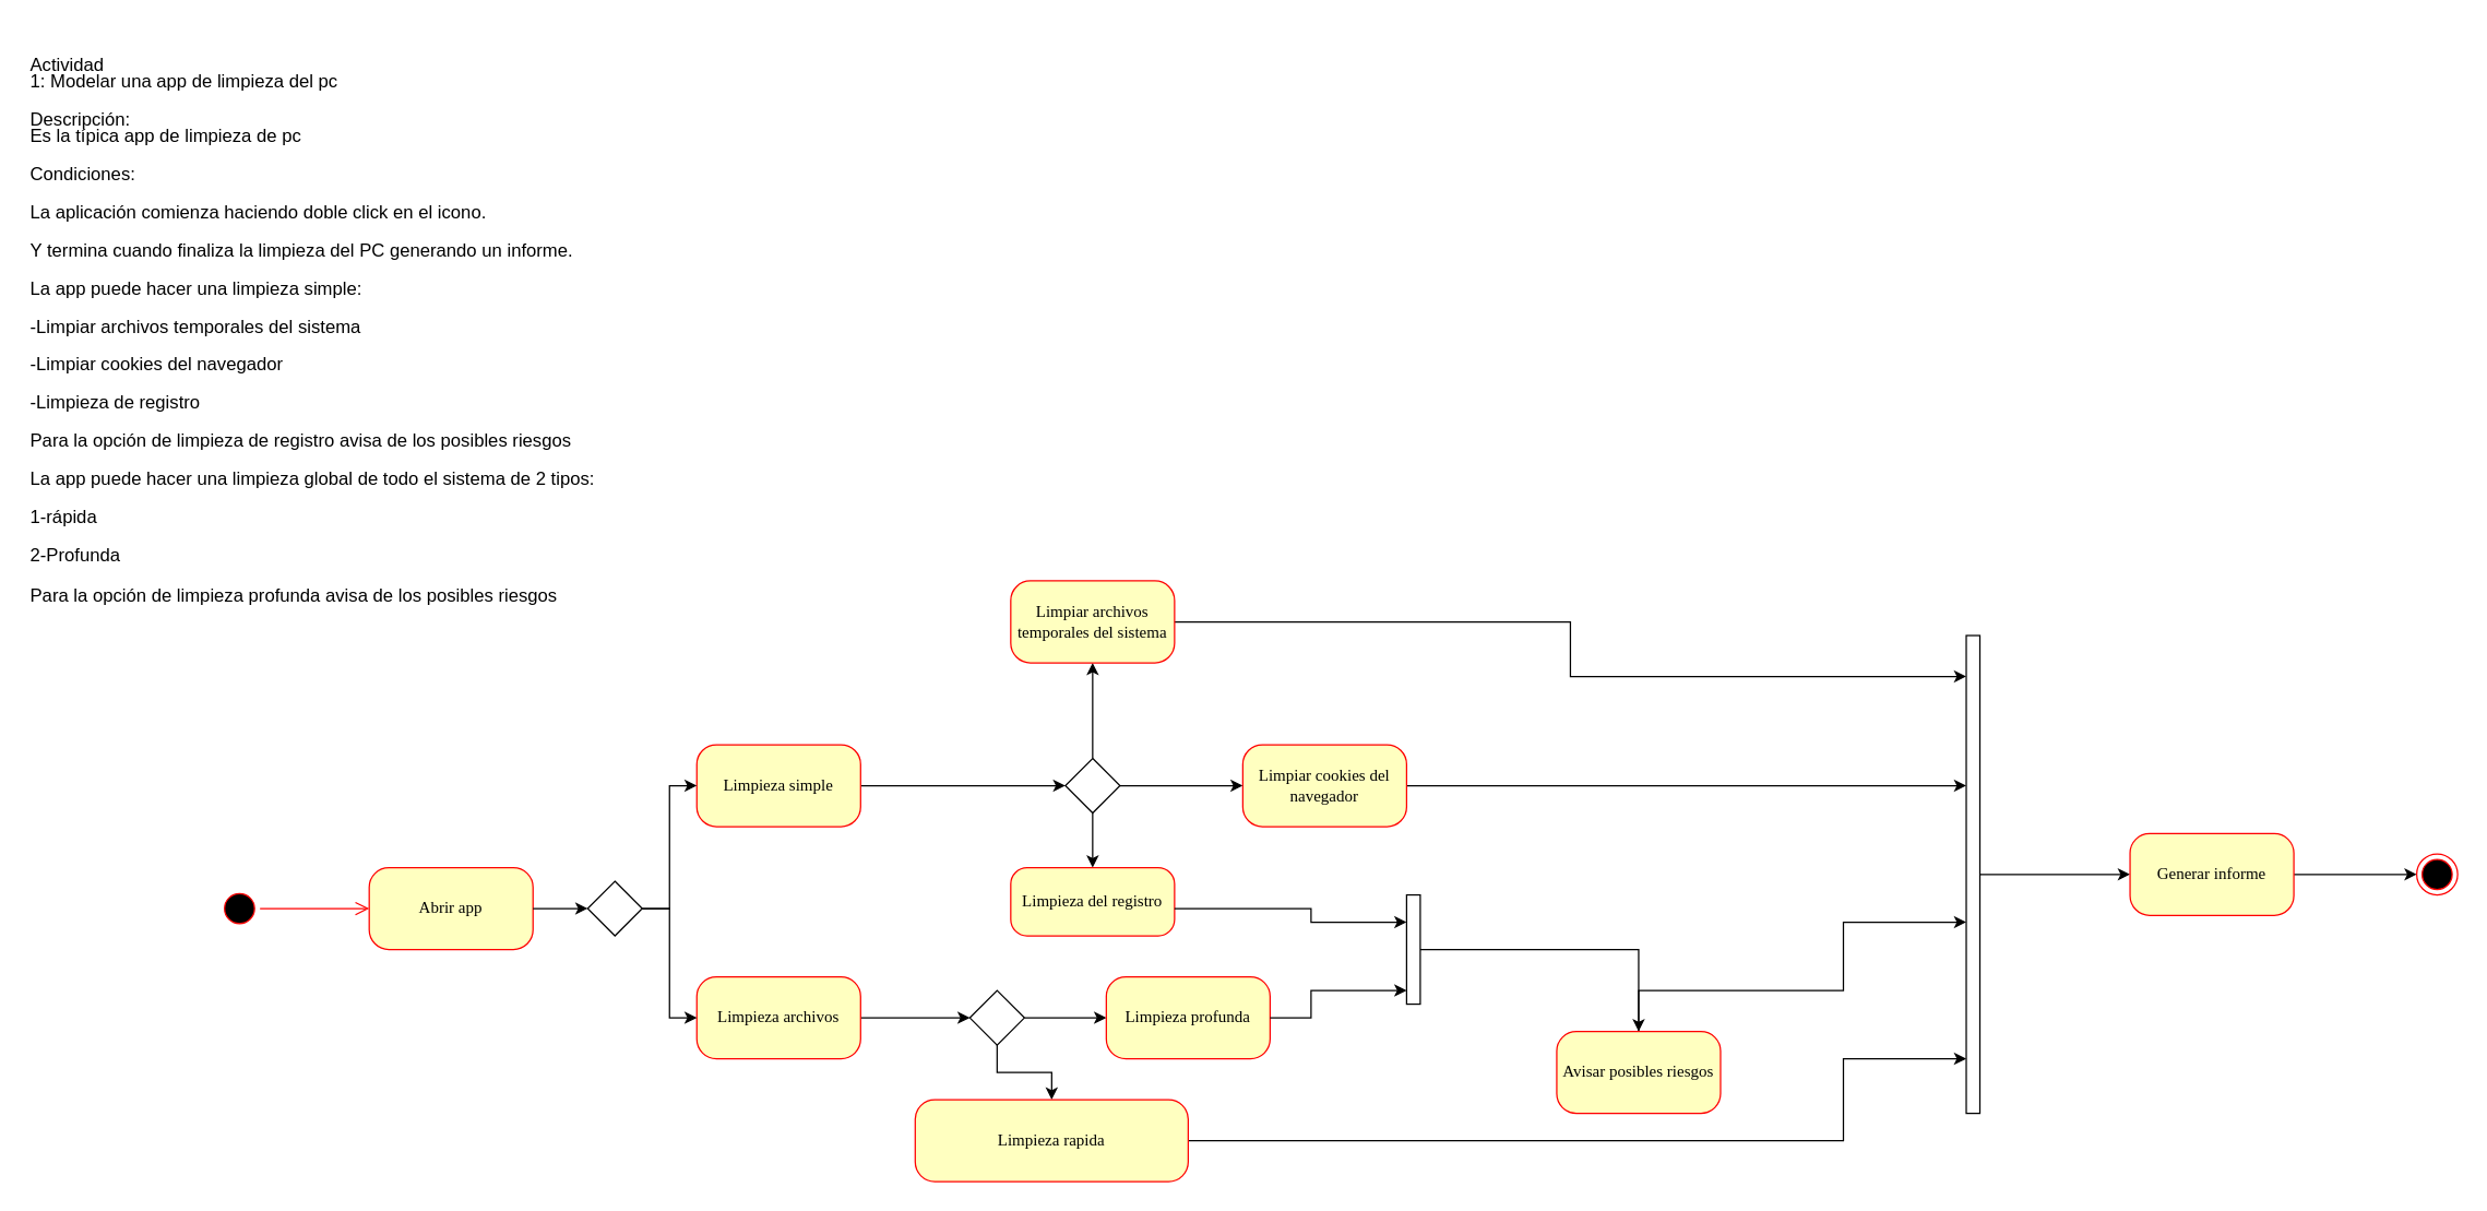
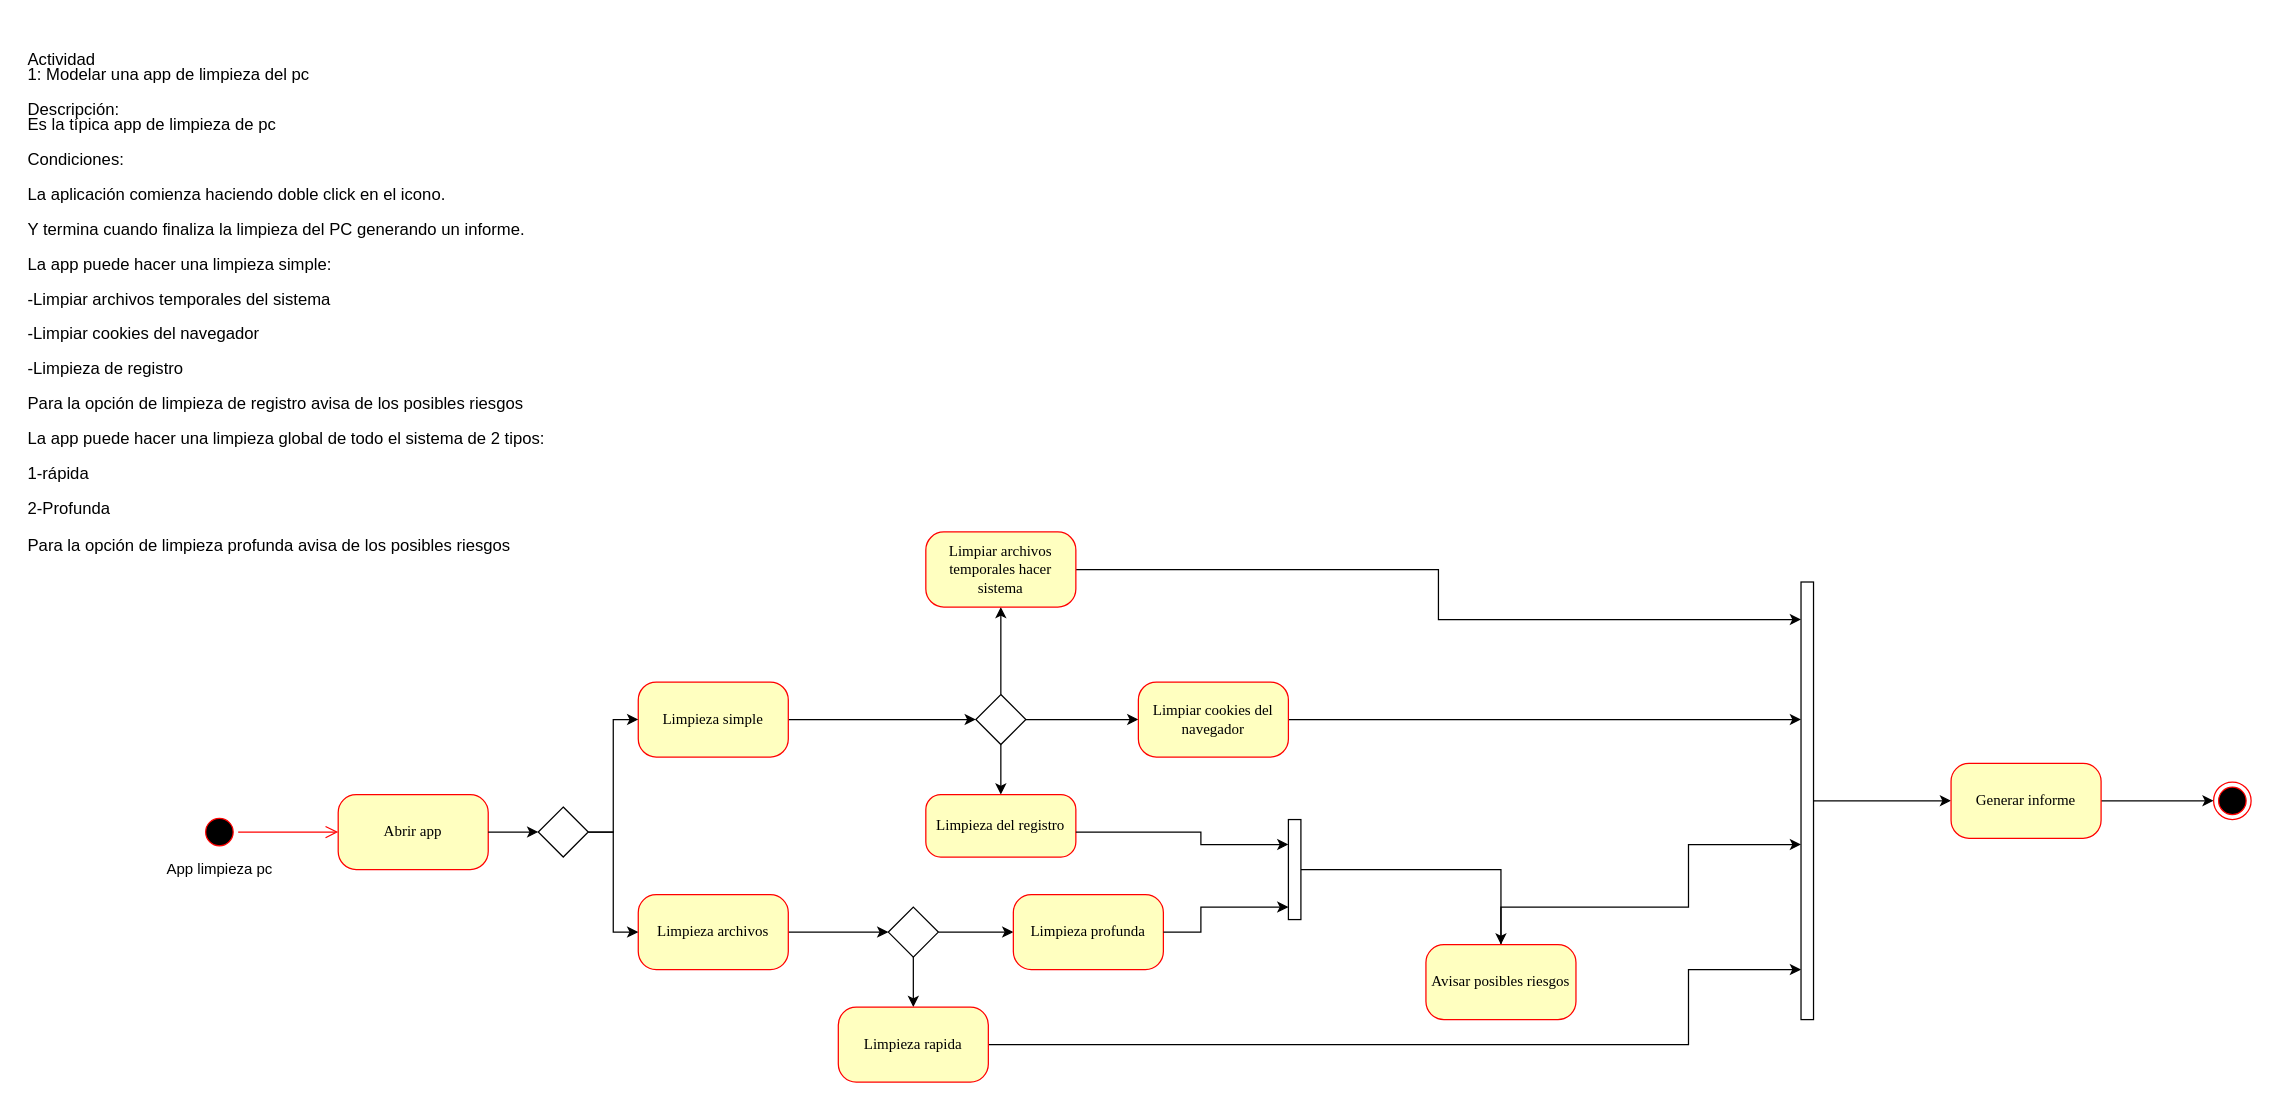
  <mxCell id="0" />
  <mxCell id="1" parent="0" />
  <mxCell id="2" value="" style="ellipse;html=1;shape=startState;fillColor=#000000;strokeColor=#ff0000;rounded=1;shadow=0;comic=0;labelBackgroundColor=none;fontFamily=Verdana;fontSize=12;fontColor=#000000;align=center;direction=south;" parent="1" vertex="1"><mxGeometry x="160" y="650" width="30" height="30" as="geometry" /></mxCell>
  <mxCell id="3" value="Abrir app" style="rounded=1;whiteSpace=wrap;html=1;arcSize=24;fillColor=#ffffc0;strokeColor=#ff0000;shadow=0;comic=0;labelBackgroundColor=none;fontFamily=Verdana;fontSize=12;fontColor=#000000;align=center;" parent="1" vertex="1"><mxGeometry x="270" y="635" width="120" height="60" as="geometry" /></mxCell>
  <mxCell id="4" style="edgeStyle=orthogonalEdgeStyle;html=1;labelBackgroundColor=none;endArrow=open;endSize=8;strokeColor=#ff0000;fontFamily=Verdana;fontSize=12;align=left;" parent="1" source="2" target="3" edge="1"><mxGeometry relative="1" as="geometry" /></mxCell>
  <mxCell id="5" value="&lt;p style=&quot;margin-top: 0.42cm; margin-bottom: 0.42cm; background: #ffffff; line-height: 100%&quot;&gt;&lt;font style=&quot;font-size: 10pt&quot;&gt;Actividad&lt;br&gt;1: Modelar una app de limpieza del pc&lt;/font&gt;&lt;/p&gt;&lt;p style=&quot;margin-top: 0.42cm; margin-bottom: 0.42cm; background: #ffffff; line-height: 100%&quot;&gt;&lt;font style=&quot;font-size: 10pt&quot;&gt;Descripción:&lt;br&gt;Es la típica app de limpieza de pc&lt;/font&gt;&lt;/p&gt;&lt;p style=&quot;margin-top: 0.42cm; margin-bottom: 0.42cm; background: #ffffff; line-height: 100%&quot;&gt;&lt;font style=&quot;font-size: 10pt&quot;&gt;Condiciones:&lt;/font&gt;&lt;/p&gt;&lt;p style=&quot;margin-top: 0.42cm; margin-bottom: 0.42cm; background: #ffffff; line-height: 100%&quot;&gt;&lt;font style=&quot;font-size: 10pt&quot;&gt;La aplicación comienza haciendo doble click en el icono.&lt;/font&gt;&lt;/p&gt;&lt;p style=&quot;margin-top: 0.42cm; margin-bottom: 0.42cm; background: #ffffff; line-height: 100%&quot;&gt;&lt;font style=&quot;font-size: 10pt&quot;&gt;Y termina cuando finaliza la limpieza del PC generando un informe.&lt;/font&gt;&lt;/p&gt;&lt;p style=&quot;margin-top: 0.42cm; margin-bottom: 0.42cm; background: #ffffff; line-height: 100%&quot;&gt;&lt;font style=&quot;font-size: 10pt&quot;&gt;La app puede hacer una limpieza simple:&lt;/font&gt;&lt;/p&gt;&lt;p style=&quot;margin-top: 0.42cm; margin-bottom: 0.42cm; background: #ffffff; line-height: 100%&quot;&gt;&lt;font style=&quot;font-size: 10pt&quot;&gt;-Limpiar archivos temporales del sistema&lt;/font&gt;&lt;/p&gt;&lt;p style=&quot;margin-top: 0.42cm; margin-bottom: 0.42cm; background: #ffffff; line-height: 100%&quot;&gt;&lt;font style=&quot;font-size: 10pt&quot;&gt;-Limpiar cookies del navegador&lt;/font&gt;&lt;/p&gt;&lt;p style=&quot;margin-top: 0.42cm; margin-bottom: 0.42cm; background: #ffffff; line-height: 100%&quot;&gt;&lt;font style=&quot;font-size: 10pt&quot;&gt;-Limpieza de registro&lt;/font&gt;&lt;/p&gt;&lt;p style=&quot;margin-top: 0.42cm; margin-bottom: 0.42cm; background: #ffffff; line-height: 100%&quot;&gt;&lt;font style=&quot;font-size: 10pt&quot;&gt;Para la opción de limpieza de registro avisa de los posibles riesgos&lt;/font&gt;&lt;/p&gt;&lt;p style=&quot;margin-top: 0.42cm; margin-bottom: 0.42cm; background: #ffffff; line-height: 100%&quot;&gt;&lt;font style=&quot;font-size: 10pt&quot;&gt;La app puede hacer una limpieza global de todo el sistema de 2 tipos:&lt;/font&gt;&lt;/p&gt;&lt;p style=&quot;margin-top: 0.42cm; margin-bottom: 0.42cm; background: #ffffff; line-height: 100%&quot;&gt;&lt;font style=&quot;font-size: 10pt&quot;&gt;1-rápida&lt;/font&gt;&lt;/p&gt;&lt;p style=&quot;margin-top: 0.42cm; margin-bottom: 0.42cm; background: #ffffff; line-height: 100%&quot;&gt;&lt;font style=&quot;font-size: 10pt&quot;&gt;2-Profunda&lt;/font&gt;&lt;/p&gt;&lt;p style=&quot;margin-bottom: 0cm; background: #ffffff&quot;&gt;&lt;font style=&quot;font-size: 10pt&quot;&gt;Para la opción de limpieza profunda avisa de los posibles riesgos&lt;/font&gt;&lt;/p&gt;" style="text;html=1;align=left;verticalAlign=middle;resizable=0;points=[];autosize=1;strokeColor=none;fillColor=none;" vertex="1" parent="1"><mxGeometry y="20" width="440" height="430" as="geometry" x="20" /></mxCell>
+ <mxCell id="6" value="App limpieza pc" style="text;html=1;align=center;verticalAlign=middle;resizable=0;points=[];autosize=1;strokeColor=none;fillColor=none;" vertex="1" parent="1"><mxGeometry x="120" y="680" width="110" height="30" as="geometry" /></mxCell>
  <mxCell id="7" value="" style="edgeStyle=orthogonalEdgeStyle;rounded=0;orthogonalLoop=1;jettySize=auto;html=1;" edge="1" parent="1" source="8" target="18"><mxGeometry relative="1" as="geometry" /></mxCell>
  <mxCell id="8" value="Limpieza simple" style="rounded=1;whiteSpace=wrap;html=1;arcSize=24;fillColor=#ffffc0;strokeColor=#ff0000;shadow=0;comic=0;labelBackgroundColor=none;fontFamily=Verdana;fontSize=12;fontColor=#000000;align=center;" vertex="1" parent="1"><mxGeometry x="510" y="545" width="120" height="60" as="geometry" /></mxCell>
  <mxCell id="9" value="" style="edgeStyle=orthogonalEdgeStyle;rounded=0;orthogonalLoop=1;jettySize=auto;html=1;" edge="1" parent="1" source="10" target="29"><mxGeometry relative="1" as="geometry" /></mxCell>
  <mxCell id="10" value="Limpieza archivos" style="rounded=1;whiteSpace=wrap;html=1;arcSize=24;fillColor=#ffffc0;strokeColor=#ff0000;shadow=0;comic=0;labelBackgroundColor=none;fontFamily=Verdana;fontSize=12;fontColor=#000000;align=center;" vertex="1" parent="1"><mxGeometry x="510" y="715" width="120" height="60" as="geometry" /></mxCell>
  <mxCell id="11" style="edgeStyle=orthogonalEdgeStyle;rounded=0;orthogonalLoop=1;jettySize=auto;html=1;curved=0;entryX=0;entryY=0.5;entryDx=0;entryDy=0;exitX=1;exitY=0.5;exitDx=0;exitDy=0;" edge="1" parent="1" source="14" target="8"><mxGeometry relative="1" as="geometry"><mxPoint x="460" y="665" as="sourcePoint" /></mxGeometry></mxCell>
  <mxCell id="12" style="edgeStyle=orthogonalEdgeStyle;rounded=0;orthogonalLoop=1;jettySize=auto;html=1;curved=0;entryX=0;entryY=0.5;entryDx=0;entryDy=0;exitX=1;exitY=0.5;exitDx=0;exitDy=0;" edge="1" parent="1" source="14" target="10"><mxGeometry relative="1" as="geometry"><mxPoint x="460" y="665" as="sourcePoint" /></mxGeometry></mxCell>
  <mxCell id="13" value="" style="edgeStyle=orthogonalEdgeStyle;rounded=0;orthogonalLoop=1;jettySize=auto;html=1;" edge="1" parent="1" source="3" target="14"><mxGeometry relative="1" as="geometry"><mxPoint x="390" y="665" as="sourcePoint" /><mxPoint x="450" y="665" as="targetPoint" /></mxGeometry></mxCell>
  <mxCell id="14" value="" style="rhombus;whiteSpace=wrap;html=1;" vertex="1" parent="1"><mxGeometry x="430" y="645" width="40" height="40" as="geometry" /></mxCell>
  <mxCell id="15" value="" style="edgeStyle=orthogonalEdgeStyle;rounded=0;orthogonalLoop=1;jettySize=auto;html=1;" edge="1" parent="1" source="18" target="20"><mxGeometry relative="1" as="geometry" /></mxCell>
  <mxCell id="16" value="" style="edgeStyle=orthogonalEdgeStyle;rounded=0;orthogonalLoop=1;jettySize=auto;html=1;" edge="1" parent="1" source="18" target="22"><mxGeometry relative="1" as="geometry" /></mxCell>
  <mxCell id="17" value="" style="edgeStyle=orthogonalEdgeStyle;rounded=0;orthogonalLoop=1;jettySize=auto;html=1;" edge="1" parent="1" source="18" target="24"><mxGeometry relative="1" as="geometry" /></mxCell>
  <mxCell id="18" value="" style="rhombus;whiteSpace=wrap;html=1;" vertex="1" parent="1"><mxGeometry x="780" y="555" width="40" height="40" as="geometry" /></mxCell>
  <mxCell id="19" style="edgeStyle=orthogonalEdgeStyle;rounded=0;orthogonalLoop=1;jettySize=auto;html=1;" edge="1" parent="1" source="20" target="37"><mxGeometry relative="1" as="geometry"><mxPoint x="1340" y="455" as="targetPoint" /><Array as="points"><mxPoint x="1150" y="455" /><mxPoint x="1150" y="495" /></Array></mxGeometry></mxCell>
- <mxCell id="20" value="Limpiar archivos temporales del sistema" style="rounded=1;whiteSpace=wrap;html=1;arcSize=24;fillColor=#ffffc0;strokeColor=#ff0000;shadow=0;comic=0;labelBackgroundColor=none;fontFamily=Verdana;fontSize=12;fontColor=#000000;align=center;" vertex="1" parent="1"><mxGeometry x="740" y="425" width="120" height="60" as="geometry" /></mxCell>
+ <mxCell id="20" value="Limpiar archivos temporales hacer sistema" style="rounded=1;whiteSpace=wrap;html=1;arcSize=24;fillColor=#ffffc0;strokeColor=#ff0000;shadow=0;comic=0;labelBackgroundColor=none;fontFamily=Verdana;fontSize=12;fontColor=#000000;align=center;" vertex="1" parent="1"><mxGeometry x="740" y="425" width="120" height="60" as="geometry" /></mxCell>
  <mxCell id="21" style="edgeStyle=orthogonalEdgeStyle;rounded=0;orthogonalLoop=1;jettySize=auto;html=1;" edge="1" parent="1" source="22" target="37"><mxGeometry relative="1" as="geometry"><mxPoint x="1350" y="575" as="targetPoint" /><Array as="points"><mxPoint x="1330" y="575" /><mxPoint x="1330" y="575" /></Array></mxGeometry></mxCell>
  <mxCell id="22" value="Limpiar cookies del navegador" style="rounded=1;whiteSpace=wrap;html=1;arcSize=24;fillColor=#ffffc0;strokeColor=#ff0000;shadow=0;comic=0;labelBackgroundColor=none;fontFamily=Verdana;fontSize=12;fontColor=#000000;align=center;" vertex="1" parent="1"><mxGeometry x="910" y="545" width="120" height="60" as="geometry" /></mxCell>
  <mxCell id="23" value="" style="edgeStyle=orthogonalEdgeStyle;rounded=0;orthogonalLoop=1;jettySize=auto;html=1;" edge="1" parent="1" source="35" target="26"><mxGeometry relative="1" as="geometry" /></mxCell>
  <mxCell id="24" value="Limpieza del registro" style="rounded=1;whiteSpace=wrap;html=1;arcSize=24;fillColor=#ffffc0;strokeColor=#ff0000;shadow=0;comic=0;labelBackgroundColor=none;fontFamily=Verdana;fontSize=12;fontColor=#000000;align=center;" vertex="1" parent="1"><mxGeometry x="740" y="635" width="120" height="50" as="geometry" /></mxCell>
  <mxCell id="25" style="edgeStyle=orthogonalEdgeStyle;rounded=0;orthogonalLoop=1;jettySize=auto;html=1;" edge="1" parent="1" source="26" target="37"><mxGeometry relative="1" as="geometry"><mxPoint x="1360" y="725" as="targetPoint" /><Array as="points"><mxPoint x="1350" y="725" /><mxPoint x="1350" y="675" /></Array></mxGeometry></mxCell>
  <mxCell id="26" value="Avisar posibles riesgos" style="rounded=1;whiteSpace=wrap;html=1;arcSize=24;fillColor=#ffffc0;strokeColor=#ff0000;shadow=0;comic=0;labelBackgroundColor=none;fontFamily=Verdana;fontSize=12;fontColor=#000000;align=center;" vertex="1" parent="1"><mxGeometry x="1140" y="755" width="120" height="60" as="geometry" /></mxCell>
  <mxCell id="27" value="" style="edgeStyle=orthogonalEdgeStyle;rounded=0;orthogonalLoop=1;jettySize=auto;html=1;" edge="1" parent="1" source="29" target="30"><mxGeometry relative="1" as="geometry" /></mxCell>
  <mxCell id="28" value="" style="edgeStyle=orthogonalEdgeStyle;rounded=0;orthogonalLoop=1;jettySize=auto;html=1;" edge="1" parent="1" source="29" target="33"><mxGeometry relative="1" as="geometry" /></mxCell>
  <mxCell id="29" value="" style="rhombus;whiteSpace=wrap;html=1;" vertex="1" parent="1"><mxGeometry x="710" y="725" width="40" height="40" as="geometry" /></mxCell>
  <mxCell id="30" value="Limpieza profunda" style="rounded=1;whiteSpace=wrap;html=1;arcSize=24;fillColor=#ffffc0;strokeColor=#ff0000;shadow=0;comic=0;labelBackgroundColor=none;fontFamily=Verdana;fontSize=12;fontColor=#000000;align=center;" vertex="1" parent="1"><mxGeometry x="810" y="715" width="120" height="60" as="geometry" /></mxCell>
  <mxCell id="31" style="edgeStyle=orthogonalEdgeStyle;rounded=0;orthogonalLoop=1;jettySize=auto;html=1;exitX=1;exitY=0.5;exitDx=0;exitDy=0;" edge="1" parent="1" source="30" target="35"><mxGeometry relative="1" as="geometry"><Array as="points"><mxPoint x="960" y="745" /><mxPoint x="960" y="725" /></Array></mxGeometry></mxCell>
  <mxCell id="32" style="edgeStyle=orthogonalEdgeStyle;rounded=0;orthogonalLoop=1;jettySize=auto;html=1;" edge="1" parent="1" source="33" target="37"><mxGeometry relative="1" as="geometry"><mxPoint x="1360" y="835" as="targetPoint" /><Array as="points"><mxPoint x="1350" y="835" /><mxPoint x="1350" y="775" /></Array></mxGeometry></mxCell>
- <mxCell id="33" value="Limpieza rapida" style="rounded=1;whiteSpace=wrap;html=1;arcSize=24;fillColor=#ffffc0;strokeColor=#ff0000;shadow=0;comic=0;labelBackgroundColor=none;fontFamily=Verdana;fontSize=12;fontColor=#000000;align=center;" vertex="1" parent="1"><mxGeometry x="670" y="805" width="200" height="60" as="geometry" /></mxCell>
+ <mxCell id="33" value="Limpieza rapida" style="rounded=1;whiteSpace=wrap;html=1;arcSize=24;fillColor=#ffffc0;strokeColor=#ff0000;shadow=0;comic=0;labelBackgroundColor=none;fontFamily=Verdana;fontSize=12;fontColor=#000000;align=center;" vertex="1" parent="1"><mxGeometry x="670" y="805" width="120" height="60" as="geometry" /></mxCell>
  <mxCell id="34" value="" style="edgeStyle=orthogonalEdgeStyle;rounded=0;orthogonalLoop=1;jettySize=auto;html=1;" edge="1" parent="1" source="24" target="35"><mxGeometry relative="1" as="geometry"><mxPoint x="860" y="665" as="sourcePoint" /><mxPoint x="1100" y="665" as="targetPoint" /><Array as="points"><mxPoint x="960" y="665" /><mxPoint x="960" y="675" /></Array></mxGeometry></mxCell>
  <mxCell id="35" value="" style="html=1;points=[[0,0,0,0,5],[0,1,0,0,-5],[1,0,0,0,5],[1,1,0,0,-5]];perimeter=orthogonalPerimeter;outlineConnect=0;targetShapes=umlLifeline;portConstraint=eastwest;newEdgeStyle={&quot;curved&quot;:0,&quot;rounded&quot;:0};" vertex="1" parent="1"><mxGeometry x="1030" y="655" width="10" height="80" as="geometry" /></mxCell>
  <mxCell id="36" style="edgeStyle=orthogonalEdgeStyle;rounded=0;orthogonalLoop=1;jettySize=auto;html=1;curved=0;" edge="1" parent="1" source="37" target="39"><mxGeometry relative="1" as="geometry"><mxPoint x="1600" y="640" as="targetPoint" /></mxGeometry></mxCell>
  <mxCell id="37" value="" style="html=1;points=[[0,0,0,0,5],[0,1,0,0,-5],[1,0,0,0,5],[1,1,0,0,-5]];perimeter=orthogonalPerimeter;outlineConnect=0;targetShapes=umlLifeline;portConstraint=eastwest;newEdgeStyle={&quot;curved&quot;:0,&quot;rounded&quot;:0};" vertex="1" parent="1"><mxGeometry x="1440" y="465" width="10" height="350" as="geometry" /></mxCell>
  <mxCell id="38" style="edgeStyle=orthogonalEdgeStyle;rounded=0;orthogonalLoop=1;jettySize=auto;html=1;" edge="1" parent="1" source="39" target="40"><mxGeometry relative="1" as="geometry" /></mxCell>
  <mxCell id="39" value="Generar informe" style="rounded=1;whiteSpace=wrap;html=1;arcSize=24;fillColor=#ffffc0;strokeColor=#ff0000;shadow=0;comic=0;labelBackgroundColor=none;fontFamily=Verdana;fontSize=12;fontColor=#000000;align=center;" vertex="1" parent="1"><mxGeometry x="1560" y="610" width="120" height="60" as="geometry" /></mxCell>
  <mxCell id="40" value="" style="ellipse;html=1;shape=endState;fillColor=#000000;strokeColor=#ff0000;" vertex="1" parent="1"><mxGeometry x="1770" y="625" width="30" height="30" as="geometry" /></mxCell>
